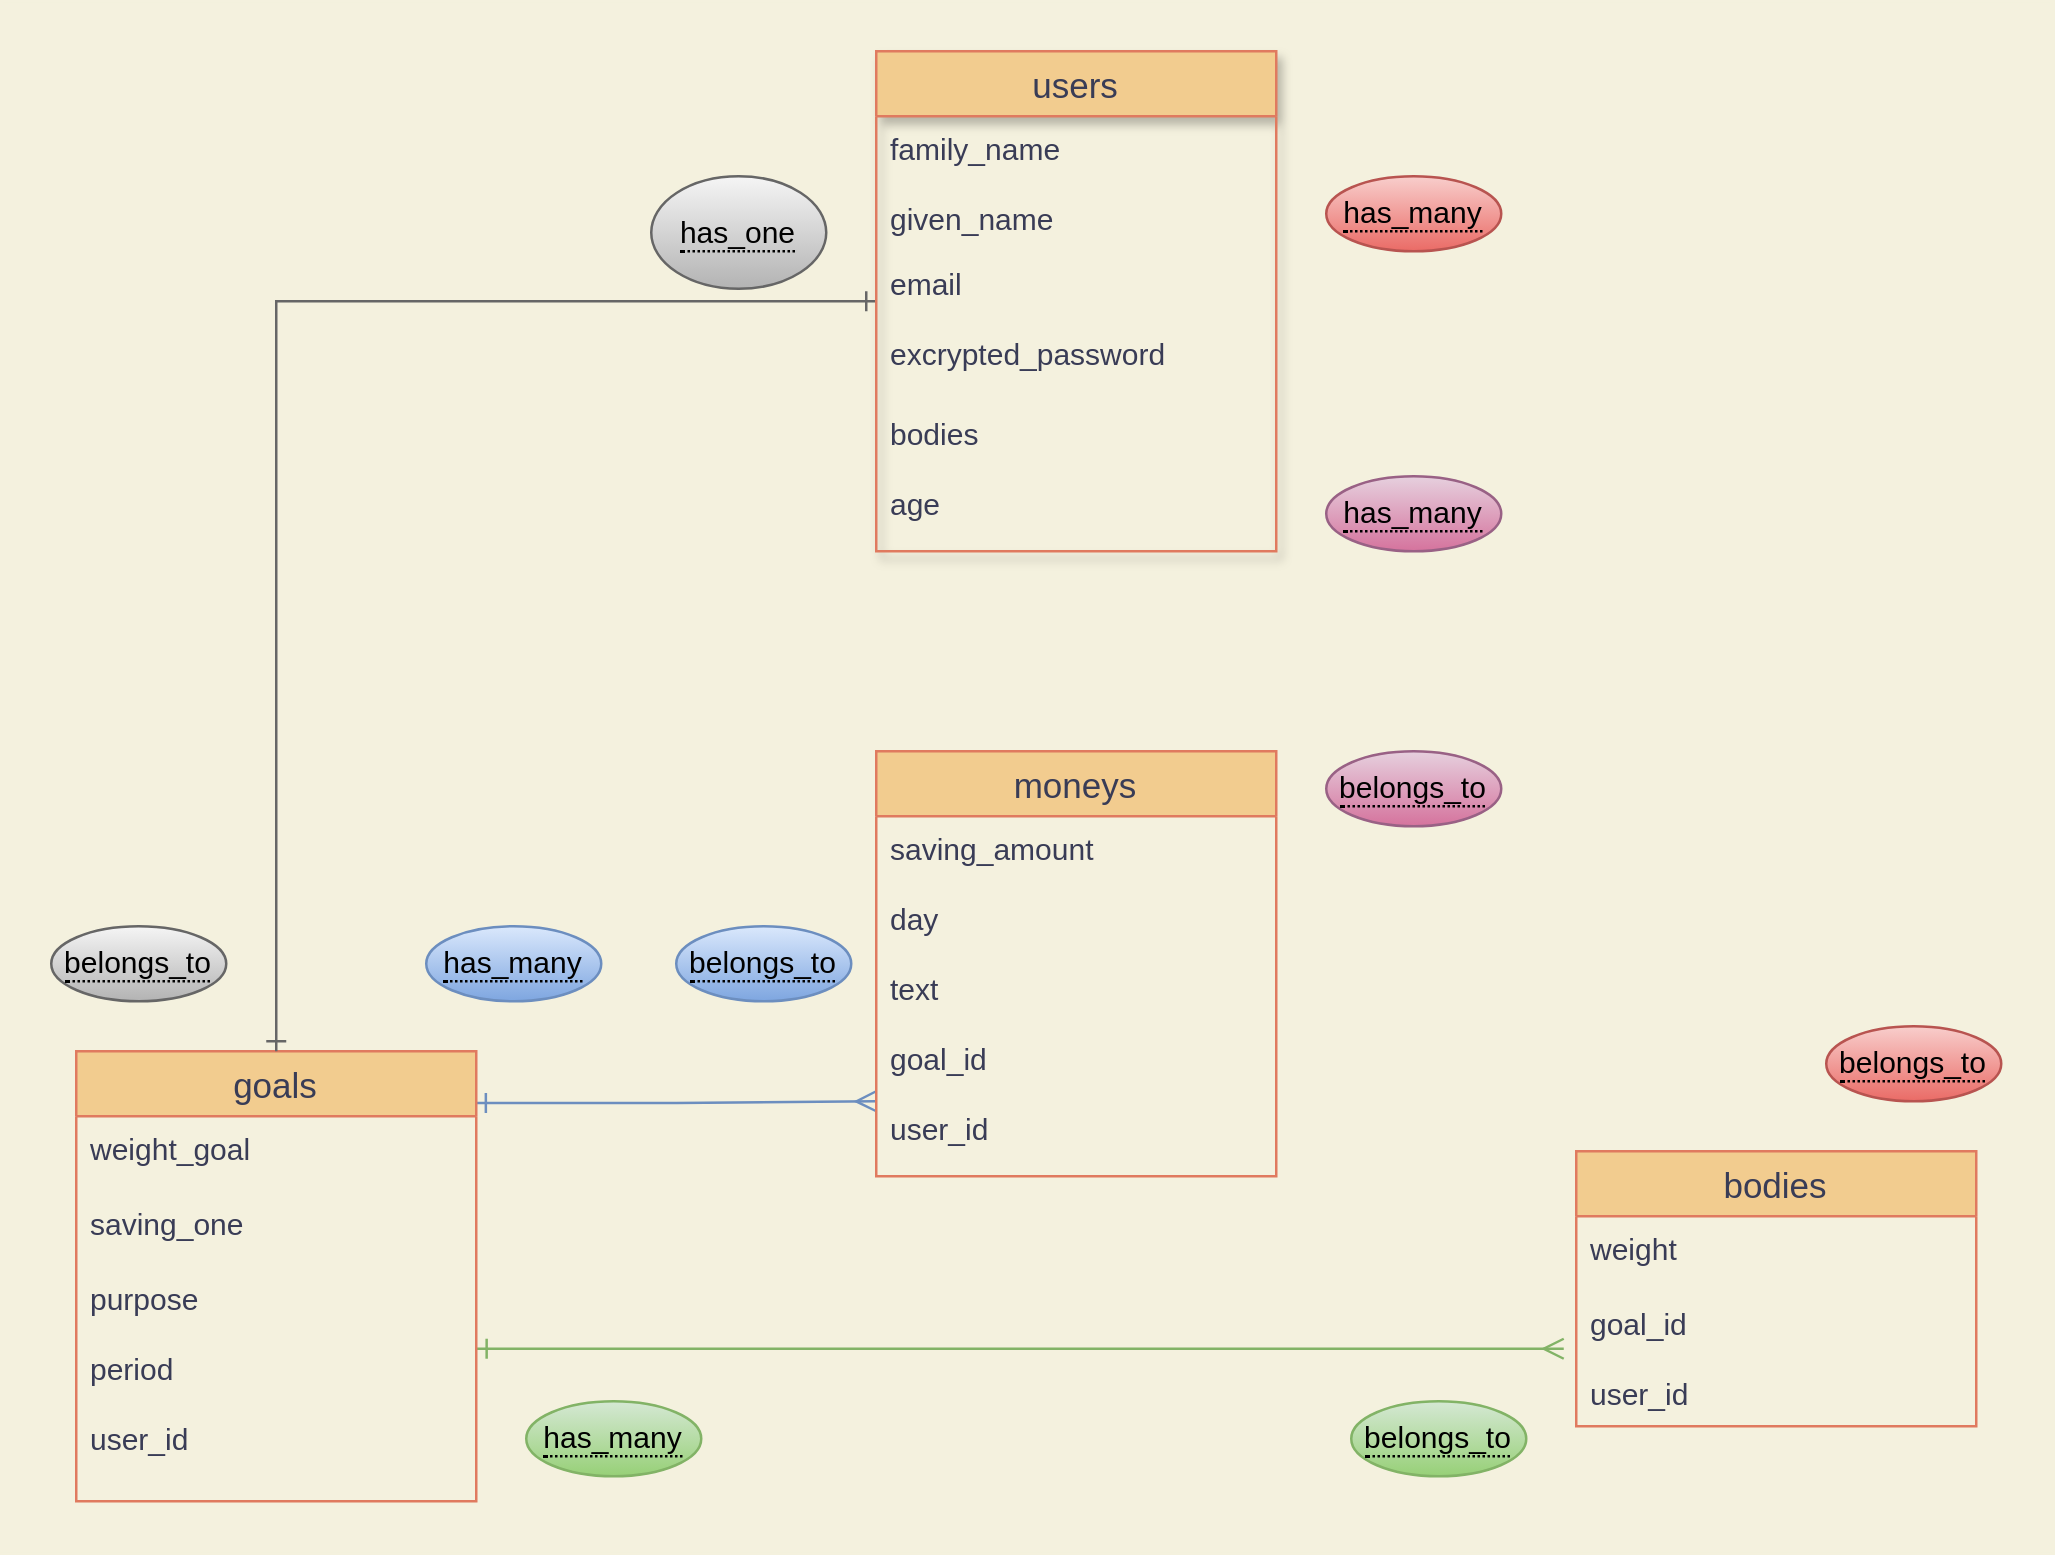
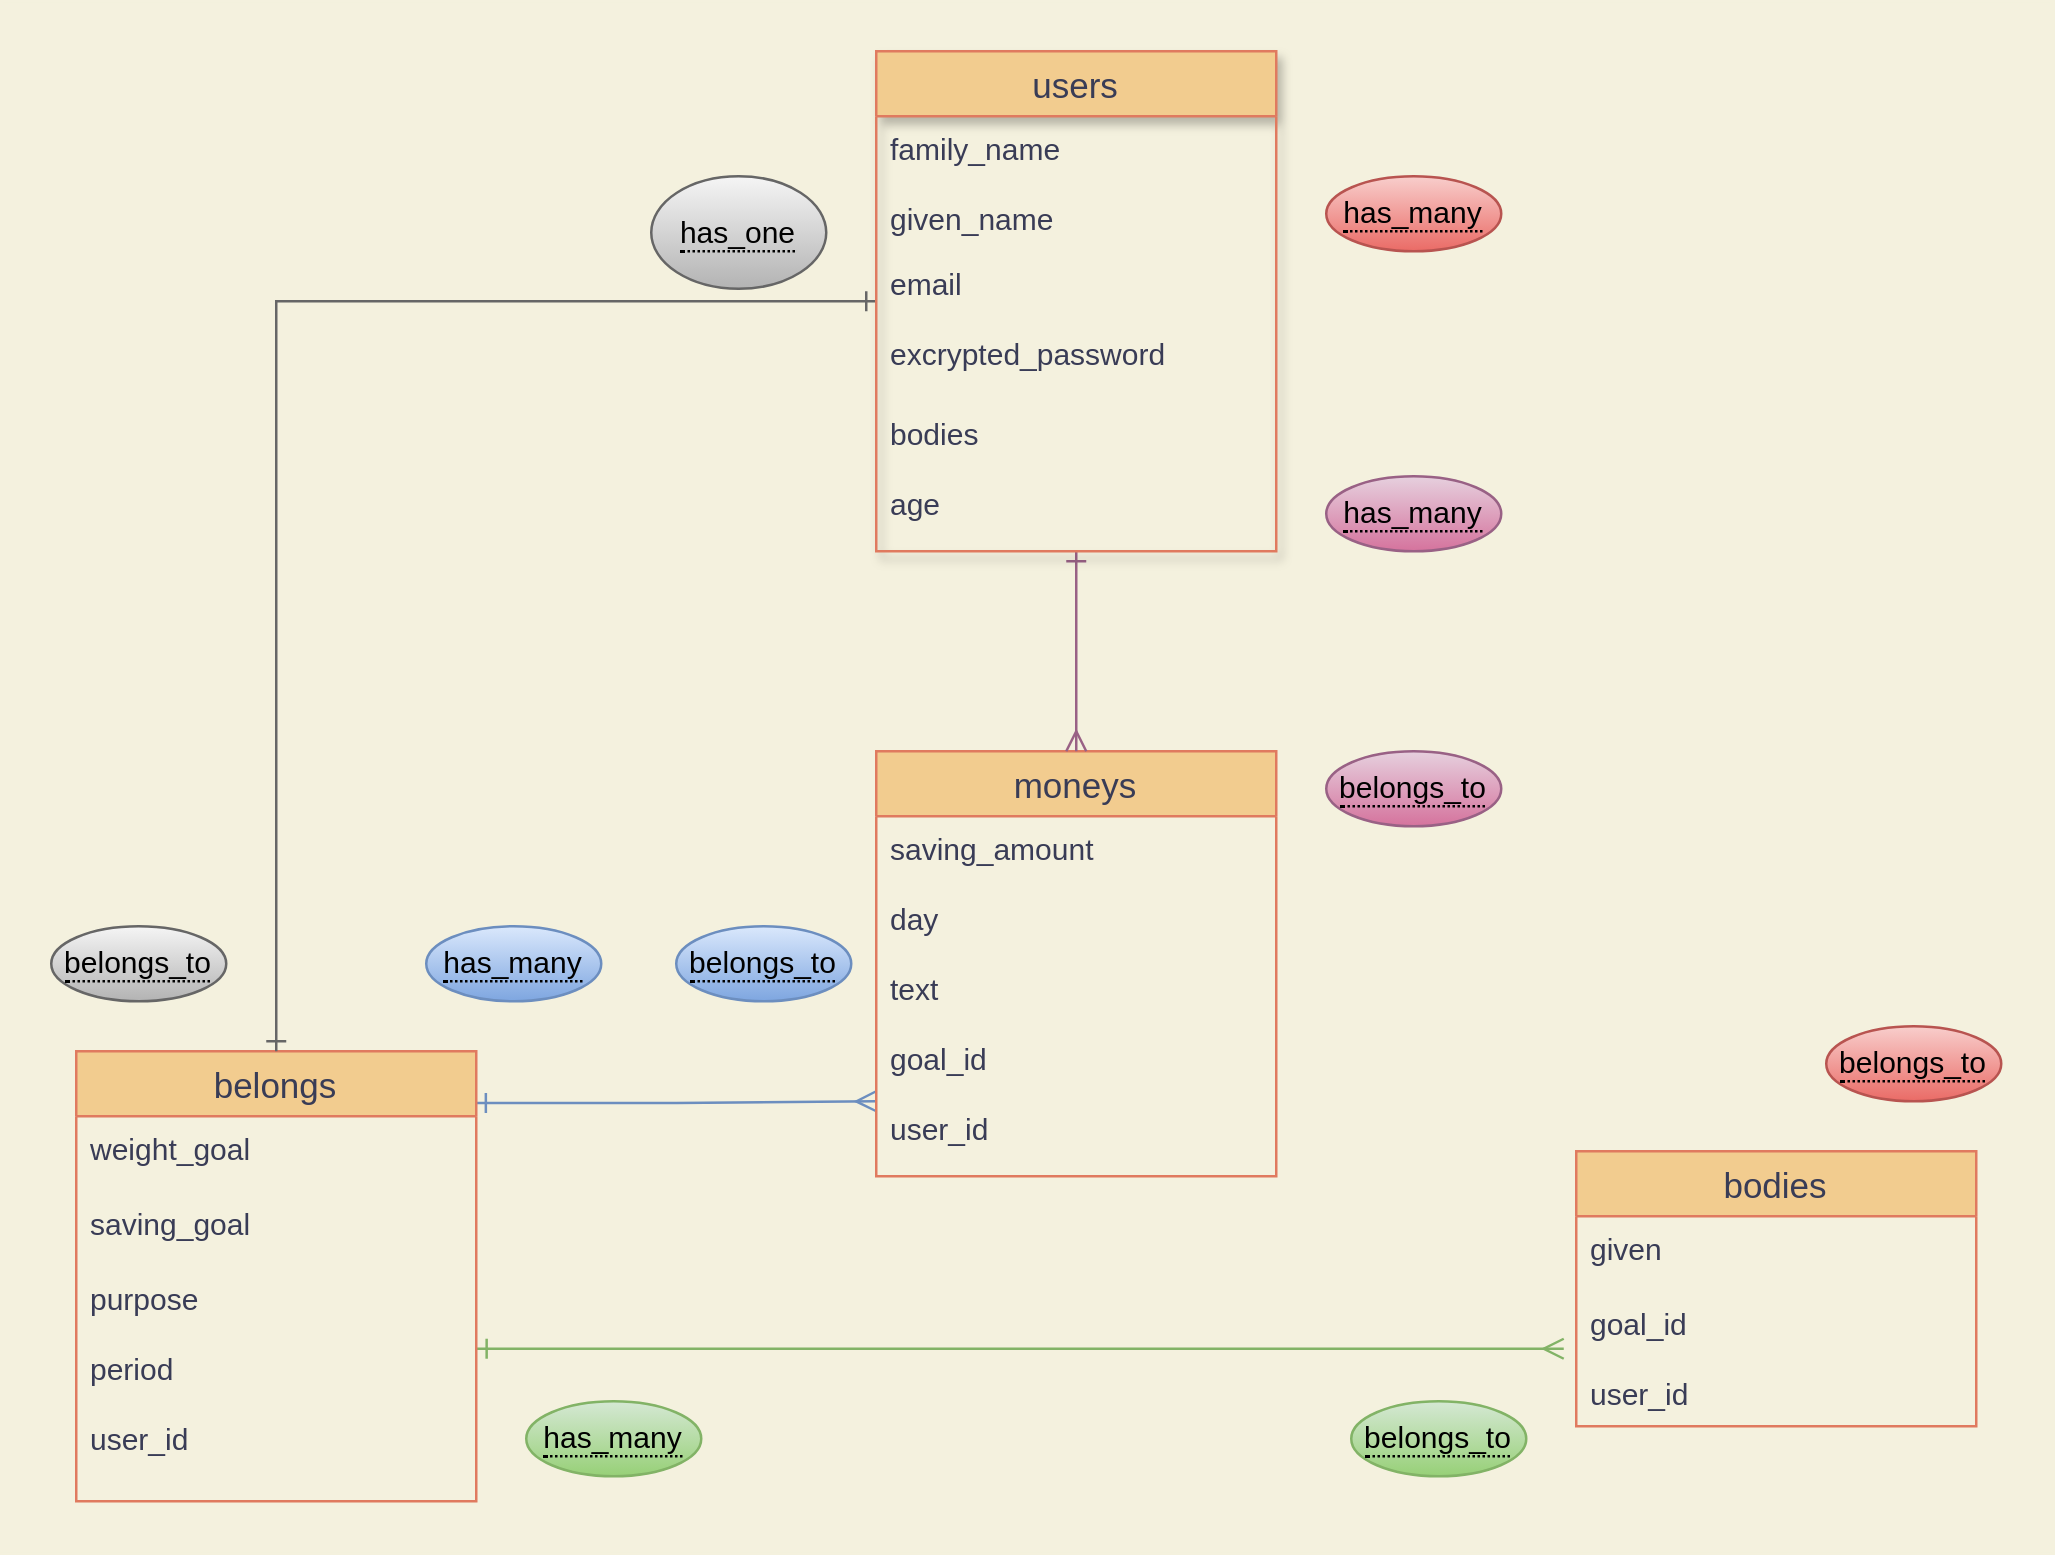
  <mxCell id="0" />
  <mxCell id="1" parent="0" />
  <mxCell id="2" style="edgeStyle=orthogonalEdgeStyle;rounded=0;orthogonalLoop=1;jettySize=auto;html=1;startArrow=ERone;startFill=0;endArrow=ERmany;endFill=0;strokeColor=#82b366;exitX=1.001;exitY=0.351;exitDx=0;exitDy=0;exitPerimeter=0;fillColor=#d5e8d4;labelBackgroundColor=#F4F1DE;fontColor=#393C56;gradientColor=#97d077;" edge="1" parent="1" source="7"><mxGeometry relative="1" as="geometry"><mxPoint x="625" y="539" as="targetPoint" /></mxGeometry></mxCell>
  <mxCell id="3" style="edgeStyle=orthogonalEdgeStyle;rounded=0;orthogonalLoop=1;jettySize=auto;html=1;startArrow=ERone;startFill=0;endArrow=ERmany;endFill=0;strokeColor=#6c8ebf;entryX=0;entryY=0.5;entryDx=0;entryDy=0;exitX=0.999;exitY=0.115;exitDx=0;exitDy=0;exitPerimeter=0;fillColor=#dae8fc;labelBackgroundColor=#F4F1DE;fontColor=#393C56;gradientColor=#7ea6e0;" edge="1" parent="1" source="4" target="10"><mxGeometry relative="1" as="geometry"><mxPoint x="194" y="470" as="sourcePoint" /><mxPoint x="351" y="460" as="targetPoint" /></mxGeometry></mxCell>
- <mxCell id="4" value="goals" style="swimlane;fontStyle=0;childLayout=stackLayout;horizontal=1;startSize=26;horizontalStack=0;resizeParent=1;resizeParentMax=0;resizeLast=0;collapsible=1;marginBottom=0;align=center;fontSize=14;fillColor=#F2CC8F;strokeColor=#E07A5F;fontColor=#393C56;" vertex="1" parent="1"><mxGeometry x="30" y="420" width="160" height="180" as="geometry"><mxRectangle x="110" y="130" width="50" height="26" as="alternateBounds" /></mxGeometry></mxCell>
+ <mxCell id="4" value="belongs" style="swimlane;fontStyle=0;childLayout=stackLayout;horizontal=1;startSize=26;horizontalStack=0;resizeParent=1;resizeParentMax=0;resizeLast=0;collapsible=1;marginBottom=0;align=center;fontSize=14;fillColor=#F2CC8F;strokeColor=#E07A5F;fontColor=#393C56;" vertex="1" parent="1"><mxGeometry x="30" y="420" width="160" height="180" as="geometry"><mxRectangle x="110" y="130" width="50" height="26" as="alternateBounds" /></mxGeometry></mxCell>
  <mxCell id="5" value="weight_goal" style="text;spacingLeft=4;spacingRight=4;overflow=hidden;rotatable=0;points=[[0,0.5],[1,0.5]];portConstraint=eastwest;fontSize=12;fillColor=none;fontColor=#393C56;" vertex="1" parent="4"><mxGeometry y="26" width="160" height="30" as="geometry" /></mxCell>
- <mxCell id="6" value="saving_one" style="text;spacingLeft=4;spacingRight=4;overflow=hidden;rotatable=0;points=[[0,0.5],[1,0.5]];portConstraint=eastwest;fontSize=12;fillColor=none;fontColor=#393C56;" vertex="1" parent="4"><mxGeometry y="56" width="160" height="30" as="geometry" /></mxCell>
+ <mxCell id="6" value="saving_goal" style="text;spacingLeft=4;spacingRight=4;overflow=hidden;rotatable=0;points=[[0,0.5],[1,0.5]];portConstraint=eastwest;fontSize=12;fillColor=none;fontColor=#393C56;" vertex="1" parent="4"><mxGeometry y="56" width="160" height="30" as="geometry" /></mxCell>
  <mxCell id="7" value="purpose&#10;&#10;period&#10;&#10;user_id" style="text;spacingLeft=4;spacingRight=4;overflow=hidden;rotatable=0;points=[[0,0.5],[1,0.5]];portConstraint=eastwest;fontSize=12;fillColor=none;fontColor=#393C56;" vertex="1" parent="4"><mxGeometry y="86" width="160" height="94" as="geometry" /></mxCell>
  <mxCell id="8" value="moneys" style="swimlane;fontStyle=0;childLayout=stackLayout;horizontal=1;startSize=26;horizontalStack=0;resizeParent=1;resizeParentMax=0;resizeLast=0;collapsible=1;marginBottom=0;align=center;fontSize=14;fillColor=#F2CC8F;strokeColor=#E07A5F;fontColor=#393C56;" vertex="1" parent="1"><mxGeometry x="350" y="300" width="160" height="170" as="geometry"><mxRectangle x="110" y="130" width="50" height="26" as="alternateBounds" /></mxGeometry></mxCell>
  <mxCell id="9" value="saving_amount&#10;&#10;day&#10;&#10;text" style="text;spacingLeft=4;spacingRight=4;overflow=hidden;rotatable=0;points=[[0,0.5],[1,0.5]];portConstraint=eastwest;fontSize=12;fillColor=none;fontColor=#393C56;" vertex="1" parent="8"><mxGeometry y="26" width="160" height="84" as="geometry" /></mxCell>
  <mxCell id="10" value="goal_id&#10;&#10;user_id" style="text;spacingLeft=4;spacingRight=4;overflow=hidden;rotatable=0;points=[[0,0.5],[1,0.5]];portConstraint=eastwest;fontSize=12;fillColor=none;fontColor=#393C56;" vertex="1" parent="8"><mxGeometry y="110" width="160" height="60" as="geometry" /></mxCell>
  <mxCell id="11" value="bodies" style="swimlane;fontStyle=0;childLayout=stackLayout;horizontal=1;startSize=26;horizontalStack=0;resizeParent=1;resizeParentMax=0;resizeLast=0;collapsible=1;marginBottom=0;align=center;fontSize=14;fillColor=#F2CC8F;strokeColor=#E07A5F;fontColor=#393C56;" vertex="1" parent="1"><mxGeometry x="630" y="460" width="160" height="110" as="geometry"><mxRectangle x="110" y="130" width="50" height="26" as="alternateBounds" /></mxGeometry></mxCell>
- <mxCell id="12" value="weight" style="text;spacingLeft=4;spacingRight=4;overflow=hidden;rotatable=0;points=[[0,0.5],[1,0.5]];portConstraint=eastwest;fontSize=12;fillColor=none;fontColor=#393C56;" vertex="1" parent="11"><mxGeometry y="26" width="160" height="30" as="geometry" /></mxCell>
+ <mxCell id="12" value="given" style="text;spacingLeft=4;spacingRight=4;overflow=hidden;rotatable=0;points=[[0,0.5],[1,0.5]];portConstraint=eastwest;fontSize=12;fillColor=none;fontColor=#393C56;" vertex="1" parent="11"><mxGeometry y="26" width="160" height="30" as="geometry" /></mxCell>
  <mxCell id="13" value="goal_id&#10;&#10;user_id" style="text;spacingLeft=4;spacingRight=4;overflow=hidden;rotatable=0;points=[[0,0.5],[1,0.5]];portConstraint=eastwest;fontSize=12;fillColor=none;fontColor=#393C56;" vertex="1" parent="11"><mxGeometry y="56" width="160" height="54" as="geometry" /></mxCell>
  <mxCell id="14" style="edgeStyle=orthogonalEdgeStyle;rounded=0;orthogonalLoop=1;jettySize=auto;html=1;startArrow=ERone;startFill=0;endArrow=ERone;endFill=0;entryX=0.5;entryY=0;entryDx=0;entryDy=0;labelBackgroundColor=#F4F1DE;fontColor=#393C56;gradientColor=#b3b3b3;fillColor=#f5f5f5;strokeColor=#666666;" edge="1" parent="1" source="16" target="4"><mxGeometry relative="1" as="geometry"><mxPoint x="120" y="290" as="targetPoint" /></mxGeometry></mxCell>
+ <mxCell id="15" style="edgeStyle=orthogonalEdgeStyle;rounded=0;orthogonalLoop=1;jettySize=auto;html=1;entryX=0.5;entryY=0;entryDx=0;entryDy=0;startArrow=ERone;startFill=0;endArrow=ERmany;endFill=0;strokeColor=#996185;fillColor=#e6d0de;labelBackgroundColor=#F4F1DE;fontColor=#393C56;gradientColor=#d5739d;" edge="1" parent="1" source="16" target="8"><mxGeometry relative="1" as="geometry" /></mxCell>
  <mxCell id="16" value="users" style="swimlane;fontStyle=0;childLayout=stackLayout;horizontal=1;startSize=26;horizontalStack=0;resizeParent=1;resizeParentMax=0;resizeLast=0;collapsible=1;marginBottom=0;align=center;fontSize=14;swimlaneLine=1;shadow=1;fillColor=#F2CC8F;strokeColor=#E07A5F;fontColor=#393C56;" vertex="1" parent="1"><mxGeometry x="350" y="20" width="160" height="200" as="geometry"><mxRectangle x="40" y="40" width="70" height="26" as="alternateBounds" /></mxGeometry></mxCell>
  <mxCell id="17" value="family_name&#10;&#10;given_name" style="text;spacingLeft=4;spacingRight=4;overflow=hidden;rotatable=0;points=[[0,0.5],[1,0.5]];portConstraint=eastwest;fontSize=12;fillColor=none;fontColor=#393C56;" vertex="1" parent="16"><mxGeometry y="26" width="160" height="54" as="geometry" /></mxCell>
  <mxCell id="18" value="email&#10;&#10;excrypted_password" style="text;spacingLeft=4;spacingRight=4;overflow=hidden;rotatable=0;points=[[0,0.5],[1,0.5]];portConstraint=eastwest;fontSize=12;fillColor=none;fontColor=#393C56;" vertex="1" parent="16"><mxGeometry y="80" width="160" height="60" as="geometry" /></mxCell>
  <mxCell id="19" value="bodies&#10;&#10;age" style="text;spacingLeft=4;spacingRight=4;overflow=hidden;rotatable=0;points=[[0,0.5],[1,0.5]];portConstraint=eastwest;fontSize=12;fillColor=none;fontColor=#393C56;" vertex="1" parent="16"><mxGeometry y="140" width="160" height="60" as="geometry" /></mxCell>
  <mxCell id="20" value="&lt;span style=&quot;border-bottom: 1px dotted&quot;&gt;belongs_to&lt;/span&gt;" style="ellipse;whiteSpace=wrap;html=1;align=center;fillColor=#dae8fc;strokeColor=#6c8ebf;gradientColor=#7ea6e0;" vertex="1" parent="1"><mxGeometry x="270" y="370" width="70" height="30" as="geometry" /></mxCell>
  <mxCell id="21" value="&lt;span style=&quot;border-bottom: 1px dotted&quot;&gt;belongs_to&lt;/span&gt;" style="ellipse;whiteSpace=wrap;html=1;align=center;fillColor=#f5f5f5;strokeColor=#666666;gradientColor=#b3b3b3;" vertex="1" parent="1"><mxGeometry x="20" y="370" width="70" height="30" as="geometry" /></mxCell>
  <mxCell id="22" value="&lt;span style=&quot;border-bottom: 1px dotted&quot;&gt;belongs_to&lt;/span&gt;" style="ellipse;whiteSpace=wrap;html=1;align=center;fillColor=#d5e8d4;strokeColor=#82b366;gradientColor=#97d077;" vertex="1" parent="1"><mxGeometry x="540" y="560" width="70" height="30" as="geometry" /></mxCell>
  <mxCell id="23" value="&lt;span style=&quot;border-bottom: 1px dotted&quot;&gt;belongs_to&lt;/span&gt;" style="ellipse;whiteSpace=wrap;html=1;align=center;fillColor=#e6d0de;strokeColor=#996185;gradientColor=#d5739d;" vertex="1" parent="1"><mxGeometry x="530" y="300" width="70" height="30" as="geometry" /></mxCell>
  <mxCell id="24" value="&lt;span style=&quot;border-bottom: 1px dotted&quot;&gt;has_many&lt;/span&gt;" style="ellipse;whiteSpace=wrap;html=1;align=center;fillColor=#dae8fc;strokeColor=#6c8ebf;gradientColor=#7ea6e0;" vertex="1" parent="1"><mxGeometry x="170" y="370" width="70" height="30" as="geometry" /></mxCell>
  <mxCell id="25" value="&lt;span style=&quot;border-bottom: 1px dotted&quot;&gt;has_many&lt;/span&gt;" style="ellipse;whiteSpace=wrap;html=1;align=center;fillColor=#d5e8d4;strokeColor=#82b366;gradientColor=#97d077;" vertex="1" parent="1"><mxGeometry x="210" y="560" width="70" height="30" as="geometry" /></mxCell>
  <mxCell id="26" value="&lt;span style=&quot;border-bottom: 1px dotted&quot;&gt;has_many&lt;/span&gt;" style="ellipse;whiteSpace=wrap;html=1;align=center;fillColor=#e6d0de;strokeColor=#996185;gradientColor=#d5739d;" vertex="1" parent="1"><mxGeometry x="530" y="190" width="70" height="30" as="geometry" /></mxCell>
  <mxCell id="27" value="&lt;span style=&quot;border-bottom: 1px dotted&quot;&gt;has_one&lt;br&gt;&lt;/span&gt;" style="ellipse;whiteSpace=wrap;html=1;align=center;fillColor=#f5f5f5;strokeColor=#666666;gradientColor=#b3b3b3;" vertex="1" parent="1"><mxGeometry x="260" y="70" width="70" height="45" as="geometry" /></mxCell>
  <mxCell id="28" value="&lt;span style=&quot;border-bottom: 1px dotted&quot;&gt;has_many&lt;/span&gt;" style="ellipse;whiteSpace=wrap;html=1;align=center;fillColor=#f8cecc;strokeColor=#b85450;gradientColor=#ea6b66;" vertex="1" parent="1"><mxGeometry x="530" y="70" width="70" height="30" as="geometry" /></mxCell>
  <mxCell id="29" value="&lt;span style=&quot;border-bottom: 1px dotted&quot;&gt;belongs_to&lt;/span&gt;" style="ellipse;whiteSpace=wrap;html=1;align=center;fillColor=#f8cecc;strokeColor=#b85450;gradientColor=#ea6b66;" vertex="1" parent="1"><mxGeometry x="730" y="410" width="70" height="30" as="geometry" /></mxCell>
